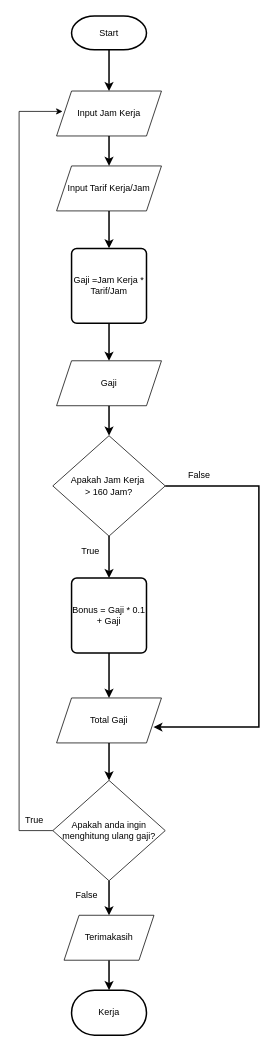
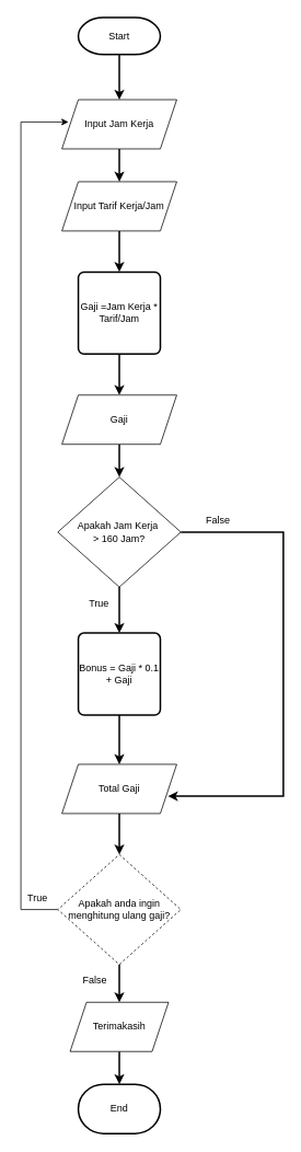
  <mxCell id="0" />
  <mxCell id="1" parent="0" />
  <mxCell id="2" value="" style="edgeStyle=orthogonalEdgeStyle;rounded=0;orthogonalLoop=1;jettySize=auto;html=1;strokeWidth=2;" edge="1" parent="1" source="3" target="5"><mxGeometry relative="1" as="geometry" /></mxCell>
  <mxCell id="3" value="Start" style="strokeWidth=2;html=1;shape=mxgraph.flowchart.terminator;whiteSpace=wrap;" vertex="1" parent="1"><mxGeometry x="95" y="20" width="100" height="45" as="geometry" /></mxCell>
  <mxCell id="4" value="" style="edgeStyle=orthogonalEdgeStyle;rounded=0;orthogonalLoop=1;jettySize=auto;html=1;strokeWidth=2;" edge="1" parent="1" source="5" target="7"><mxGeometry relative="1" as="geometry" /></mxCell>
  <mxCell id="5" value="Input Jam Kerja" style="shape=parallelogram;perimeter=parallelogramPerimeter;whiteSpace=wrap;html=1;fixedSize=1;" vertex="1" parent="1"><mxGeometry x="75" y="120" width="140" height="60" as="geometry" /></mxCell>
  <mxCell id="6" value="" style="edgeStyle=orthogonalEdgeStyle;rounded=0;orthogonalLoop=1;jettySize=auto;html=1;strokeWidth=2;" edge="1" parent="1" source="7" target="9"><mxGeometry relative="1" as="geometry" /></mxCell>
  <mxCell id="7" value="Input Tarif Kerja/Jam" style="shape=parallelogram;perimeter=parallelogramPerimeter;whiteSpace=wrap;html=1;fixedSize=1;" vertex="1" parent="1"><mxGeometry x="75" y="220" width="140" height="60" as="geometry" /></mxCell>
  <mxCell id="8" value="" style="edgeStyle=orthogonalEdgeStyle;rounded=0;orthogonalLoop=1;jettySize=auto;html=1;strokeWidth=2;" edge="1" parent="1" source="9" target="11"><mxGeometry relative="1" as="geometry" /></mxCell>
  <mxCell id="9" value="Gaji =Jam Kerja * Tarif/Jam" style="rounded=1;whiteSpace=wrap;html=1;absoluteArcSize=1;arcSize=14;strokeWidth=2;" vertex="1" parent="1"><mxGeometry x="95" y="330" width="100" height="100" as="geometry" /></mxCell>
  <mxCell id="10" value="" style="edgeStyle=orthogonalEdgeStyle;rounded=0;orthogonalLoop=1;jettySize=auto;html=1;strokeWidth=2;" edge="1" parent="1" source="11" target="13"><mxGeometry relative="1" as="geometry" /></mxCell>
  <mxCell id="11" value="Gaji" style="shape=parallelogram;perimeter=parallelogramPerimeter;whiteSpace=wrap;html=1;fixedSize=1;" vertex="1" parent="1"><mxGeometry x="75" y="480" width="140" height="60" as="geometry" /></mxCell>
  <mxCell id="12" value="" style="edgeStyle=orthogonalEdgeStyle;rounded=0;orthogonalLoop=1;jettySize=auto;html=1;strokeWidth=2;" edge="1" parent="1" source="13" target="15"><mxGeometry relative="1" as="geometry" /></mxCell>
  <mxCell id="13" value="Apakah Jam Kerja&amp;nbsp;&lt;div&gt;&amp;gt; 160 Jam?&lt;/div&gt;" style="rhombus;whiteSpace=wrap;html=1;" vertex="1" parent="1"><mxGeometry x="70" y="580" width="150" height="134" as="geometry" /></mxCell>
  <mxCell id="14" value="" style="edgeStyle=orthogonalEdgeStyle;rounded=0;orthogonalLoop=1;jettySize=auto;html=1;strokeWidth=2;" edge="1" parent="1" source="15" target="17"><mxGeometry relative="1" as="geometry" /></mxCell>
  <mxCell id="15" value="Bonus = Gaji * 0.1 + Gaji" style="rounded=1;whiteSpace=wrap;html=1;absoluteArcSize=1;arcSize=14;strokeWidth=2;" vertex="1" parent="1"><mxGeometry x="95" y="770" width="100" height="100" as="geometry" /></mxCell>
  <mxCell id="16" value="" style="edgeStyle=orthogonalEdgeStyle;rounded=0;orthogonalLoop=1;jettySize=auto;html=1;strokeWidth=2;" edge="1" parent="1" source="17" target="22"><mxGeometry relative="1" as="geometry" /></mxCell>
  <mxCell id="17" value="Total Gaji" style="shape=parallelogram;perimeter=parallelogramPerimeter;whiteSpace=wrap;html=1;fixedSize=1;" vertex="1" parent="1"><mxGeometry x="75" y="930" width="140" height="60" as="geometry" /></mxCell>
  <mxCell id="18" style="edgeStyle=orthogonalEdgeStyle;rounded=0;orthogonalLoop=1;jettySize=auto;html=1;entryX=0.923;entryY=0.647;entryDx=0;entryDy=0;entryPerimeter=0;strokeWidth=2;" edge="1" parent="1" source="13" target="17"><mxGeometry relative="1" as="geometry"><Array as="points"><mxPoint x="345" y="647" /><mxPoint x="345" y="969" /></Array></mxGeometry></mxCell>
  <mxCell id="19" value="False" style="text;html=1;align=center;verticalAlign=middle;resizable=0;points=[];autosize=1;strokeColor=none;fillColor=none;" vertex="1" parent="1"><mxGeometry x="240" y="618" width="50" height="30" as="geometry" /></mxCell>
  <mxCell id="20" value="True" style="text;html=1;align=center;verticalAlign=middle;resizable=0;points=[];autosize=1;strokeColor=none;fillColor=none;" vertex="1" parent="1"><mxGeometry x="95" y="720" width="50" height="30" as="geometry" /></mxCell>
  <mxCell id="21" value="" style="edgeStyle=orthogonalEdgeStyle;rounded=0;orthogonalLoop=1;jettySize=auto;html=1;strokeWidth=2;" edge="1" parent="1" source="22" target="24"><mxGeometry relative="1" as="geometry" /></mxCell>
- <mxCell id="22" value="Apakah anda ingin menghitung ulang gaji?" style="rhombus;whiteSpace=wrap;html=1;" vertex="1" parent="1"><mxGeometry x="70" y="1040" width="150" height="134" as="geometry" /></mxCell>
+ <mxCell id="22" value="Apakah anda ingin menghitung ulang gaji?" style="rhombus;whiteSpace=wrap;html=1;dashed=1;" vertex="1" parent="1"><mxGeometry x="70" y="1040" width="150" height="134" as="geometry" /></mxCell>
  <mxCell id="23" value="" style="edgeStyle=orthogonalEdgeStyle;rounded=0;orthogonalLoop=1;jettySize=auto;html=1;strokeWidth=2;" edge="1" parent="1" source="24" target="28"><mxGeometry relative="1" as="geometry" /></mxCell>
  <mxCell id="24" value="Terimakasih" style="shape=parallelogram;perimeter=parallelogramPerimeter;whiteSpace=wrap;html=1;fixedSize=1;" vertex="1" parent="1"><mxGeometry x="85" y="1220" width="120" height="60" as="geometry" /></mxCell>
  <mxCell id="25" value="False" style="text;html=1;align=center;verticalAlign=middle;resizable=0;points=[];autosize=1;strokeColor=none;fillColor=none;" vertex="1" parent="1"><mxGeometry x="90" y="1178" width="50" height="30" as="geometry" /></mxCell>
  <mxCell id="26" style="edgeStyle=orthogonalEdgeStyle;rounded=0;orthogonalLoop=1;jettySize=auto;html=1;entryX=0.057;entryY=0.454;entryDx=0;entryDy=0;entryPerimeter=0;" edge="1" parent="1" source="22" target="5"><mxGeometry relative="1" as="geometry"><Array as="points"><mxPoint x="25" y="1107" /><mxPoint x="25" y="147" /></Array></mxGeometry></mxCell>
  <mxCell id="27" value="True" style="text;html=1;align=center;verticalAlign=middle;resizable=0;points=[];autosize=1;strokeColor=none;fillColor=none;" vertex="1" parent="1"><mxGeometry x="20" y="1078" width="50" height="30" as="geometry" /></mxCell>
- <mxCell id="28" value="Kerja" style="strokeWidth=2;html=1;shape=mxgraph.flowchart.terminator;whiteSpace=wrap;" vertex="1" parent="1"><mxGeometry x="95" y="1320" width="100" height="60" as="geometry" /></mxCell>
+ <mxCell id="28" value="End" style="strokeWidth=2;html=1;shape=mxgraph.flowchart.terminator;whiteSpace=wrap;" vertex="1" parent="1"><mxGeometry x="95" y="1320" width="100" height="60" as="geometry" /></mxCell>
